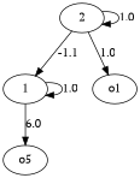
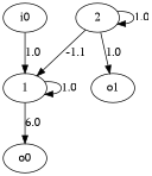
  digraph {
    fontname="PT Serif"
    node [fontname="PT Serif"]
    edge [fontname="PT Serif"]
+   i0
    1
-   o0 [label=o5]
+   o0
    2
    o1
+   i0 -> 1 [label=1.0]
    1 -> 1 [label=1.0]
    1 -> o0 [label=6.0]
    2 -> 1 [label=-1.1]
    2 -> 2 [label=1.0]
    2 -> o1 [label=1.0]
  }
